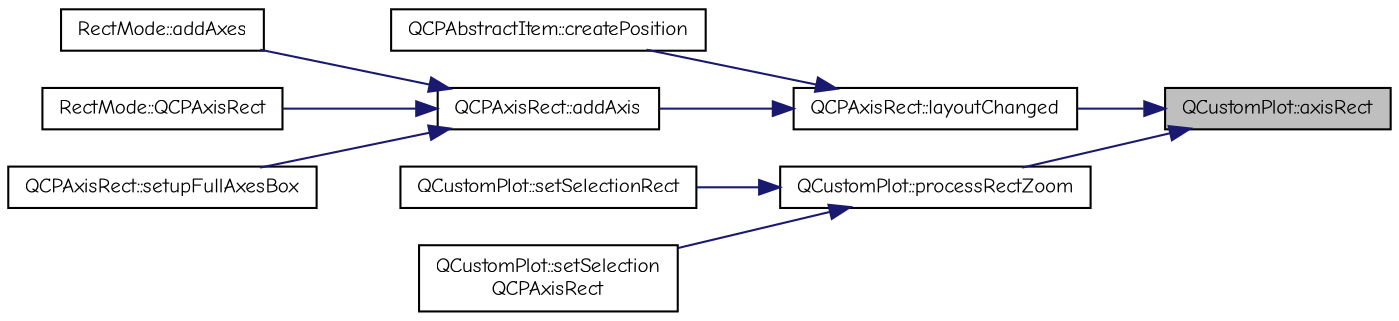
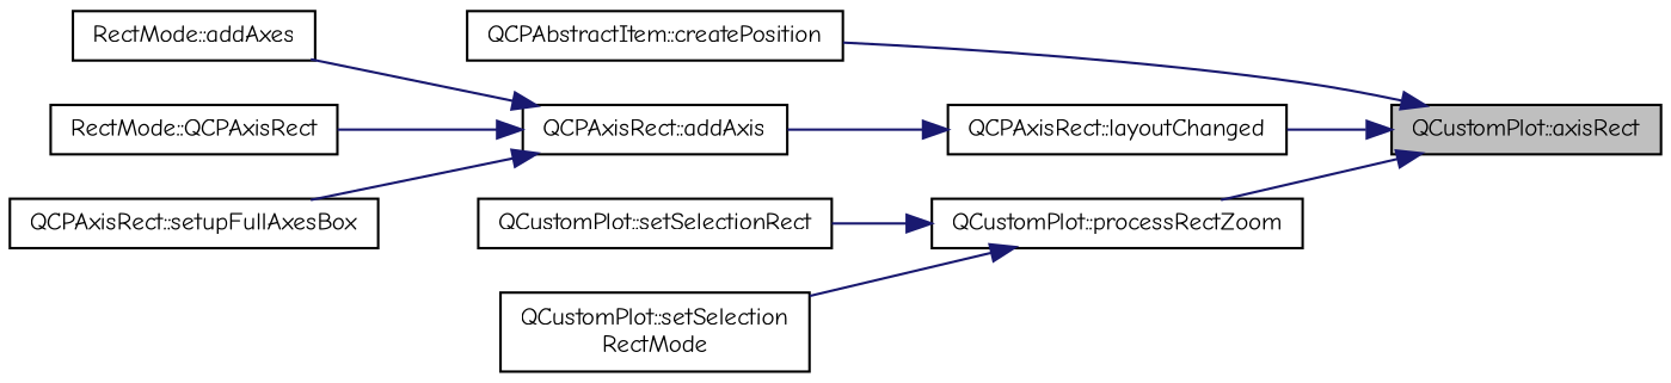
  digraph {
    fontname="Comic Neue"
    rankdir=RL
    node [color=black fillcolor=white fontname="Comic Neue" fontsize=10 shape=record style=filled]
    edge [color=midnightblue dir=back fontname="Comic Neue" fontsize=10 labelfontname=Helvetica labelfontsize=10 style=solid]
    n1 [fillcolor=grey75 fontcolor=black height=0.2 label="QCustomPlot::axisRect" width=0.4]
    n2 [height=0.2 label="QCPAbstractItem::createPosition" width=0.4]
    n3 [height=0.2 label="QCPAxisRect::layoutChanged" width=0.4]
    n4 [height=0.2 label="QCustomPlot::processRectZoom" width=0.4]
    n5 [height=0.2 label="QCPAxisRect::addAxis" width=0.4]
    n6 [height=0.2 label="RectMode::addAxes" width=0.4]
    n7 [height=0.2 label="RectMode::QCPAxisRect" width=0.4]
    n8 [height=0.2 label="QCPAxisRect::setupFullAxesBox" width=0.4]
    n9 [height=0.2 label="QCustomPlot::setSelectionRect" width=0.4]
-   n10 [height=0.2 label="QCustomPlot::setSelection\lQCPAxisRect" width=0.4]
-   n3 -> n2
+   n10 [height=0.2 label="QCustomPlot::setSelection\lRectMode" width=0.4]
+   n1 -> n2
    n1 -> n3
    n1 -> n4
    n3 -> n5
    n4 -> n9
    n4 -> n10
    n5 -> n6
    n5 -> n7
    n5 -> n8
  }
